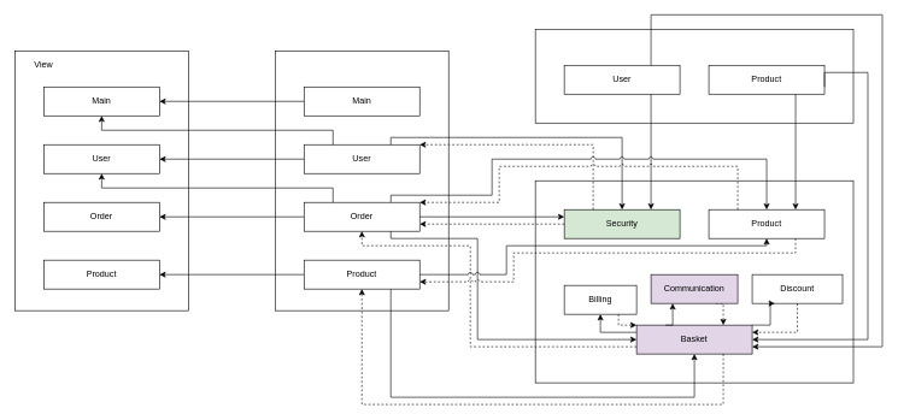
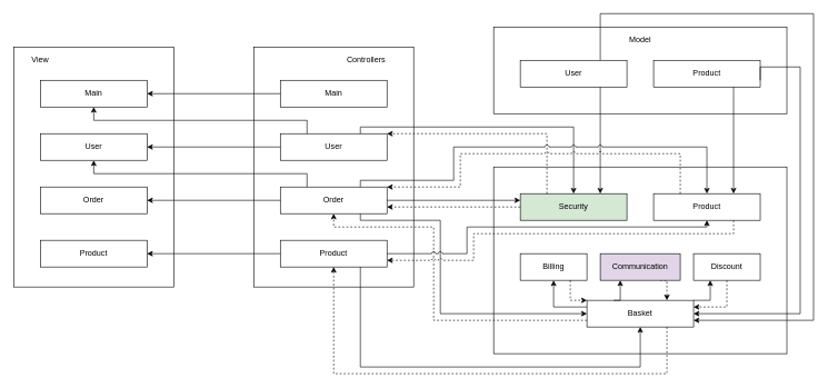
  <mxCell id="0" />
  <mxCell id="1" parent="0" />
  <mxCell id="2" value="" style="group" vertex="1" connectable="0" parent="1"><mxGeometry x="740" y="240" width="440" height="280" as="geometry" /></mxCell>
  <mxCell id="3" value="" style="group;fillColor=#ffffff;perimeterSpacing=1;shadow=0;sketch=0;glass=0;rounded=0;spacingTop=0;labelBorderColor=#000000;labelBackgroundColor=#ffffff;align=center;strokeColor=#000000;container=0;" vertex="1" connectable="0" parent="2"><mxGeometry y="10" width="440" height="280" as="geometry" /></mxCell>
  <mxCell id="4" value="Product" style="rounded=0;whiteSpace=wrap;html=1;" vertex="1" parent="2"><mxGeometry x="240" y="50" width="160" height="40" as="geometry" /></mxCell>
  <mxCell id="5" value="Security" style="rounded=0;whiteSpace=wrap;html=1;fillColor=#d5e8d4;" vertex="1" parent="2"><mxGeometry x="40" y="50" width="160" height="40" as="geometry" /></mxCell>
- <mxCell id="6" value="Basket" style="rounded=0;whiteSpace=wrap;html=1;fillColor=#e1d5e7;" vertex="1" parent="2"><mxGeometry x="140" y="210" width="160" height="40" as="geometry" /></mxCell>
+ <mxCell id="6" value="Basket" style="rounded=0;whiteSpace=wrap;html=1;" vertex="1" parent="2"><mxGeometry x="140" y="210" width="160" height="40" as="geometry" /></mxCell>
  <mxCell id="7" style="edgeStyle=orthogonalEdgeStyle;rounded=0;jumpStyle=arc;orthogonalLoop=1;jettySize=auto;html=1;exitX=0.5;exitY=1;exitDx=0;exitDy=0;entryX=1;entryY=0.25;entryDx=0;entryDy=0;dashed=1;startArrow=none;startFill=0;endArrow=classic;endFill=1;" edge="1" parent="2" source="8" target="6"><mxGeometry relative="1" as="geometry" /></mxCell>
- <mxCell id="8" value="Discount" style="rounded=0;whiteSpace=wrap;html=1;" vertex="1" parent="2"><mxGeometry x="300" y="140" width="125" height="40" as="geometry" /></mxCell>
+ <mxCell id="8" value="Discount" style="rounded=0;whiteSpace=wrap;html=1;" vertex="1" parent="2"><mxGeometry x="300" y="140" width="100" height="40" as="geometry" /></mxCell>
  <mxCell id="9" value="" style="edgeStyle=orthogonalEdgeStyle;rounded=0;jumpStyle=arc;orthogonalLoop=1;jettySize=auto;html=1;entryX=0.25;entryY=1;entryDx=0;entryDy=0;exitX=1;exitY=0;exitDx=0;exitDy=0;" edge="1" parent="2" source="6" target="8"><mxGeometry as="geometry"><mxPoint x="300" y="220" as="sourcePoint" /><Array as="points"><mxPoint x="325" y="210" /></Array></mxGeometry></mxCell>
- <mxCell id="10" value="Billing" style="rounded=0;whiteSpace=wrap;html=1;" vertex="1" parent="2"><mxGeometry x="40" y="155" width="100" height="40" as="geometry" /></mxCell>
+ <mxCell id="10" value="Billing" style="rounded=0;whiteSpace=wrap;html=1;" vertex="1" parent="2"><mxGeometry x="40" y="140" width="100" height="40" as="geometry" /></mxCell>
  <mxCell id="11" style="edgeStyle=orthogonalEdgeStyle;rounded=0;jumpStyle=arc;orthogonalLoop=1;jettySize=auto;html=1;exitX=0;exitY=0.25;exitDx=0;exitDy=0;entryX=0.5;entryY=1;entryDx=0;entryDy=0;" edge="1" parent="2" source="6" target="10"><mxGeometry as="geometry"><mxPoint x="110" y="180" as="targetPoint" /><Array as="points"><mxPoint x="90" y="220" /></Array></mxGeometry></mxCell>
  <mxCell id="12" style="edgeStyle=orthogonalEdgeStyle;rounded=0;jumpStyle=arc;orthogonalLoop=1;jettySize=auto;html=1;exitX=0.75;exitY=1;exitDx=0;exitDy=0;entryX=0.75;entryY=0;entryDx=0;entryDy=0;dashed=1;startArrow=none;startFill=0;endArrow=classic;endFill=1;" edge="1" parent="2" source="13" target="6"><mxGeometry relative="1" as="geometry" /></mxCell>
  <mxCell id="13" value="Communication" style="rounded=0;whiteSpace=wrap;html=1;fillColor=#e1d5e7;" vertex="1" parent="2"><mxGeometry x="160" y="140" width="120" height="40" as="geometry" /></mxCell>
  <mxCell id="14" value="" style="edgeStyle=orthogonalEdgeStyle;rounded=0;jumpStyle=arc;orthogonalLoop=1;jettySize=auto;html=1;entryX=0.25;entryY=1;entryDx=0;entryDy=0;exitX=0.25;exitY=0;exitDx=0;exitDy=0;" edge="1" parent="2" source="6" target="13"><mxGeometry as="geometry"><Array as="points"><mxPoint x="190" y="210" /></Array></mxGeometry></mxCell>
  <mxCell id="15" style="edgeStyle=orthogonalEdgeStyle;rounded=0;jumpStyle=arc;orthogonalLoop=1;jettySize=auto;html=1;exitX=0.75;exitY=1;exitDx=0;exitDy=0;entryX=0;entryY=0;entryDx=0;entryDy=0;dashed=1;startArrow=none;startFill=0;endArrow=classic;endFill=1;" edge="1" parent="2" source="10" target="6"><mxGeometry relative="1" as="geometry"><Array as="points"><mxPoint x="115" y="210" /></Array></mxGeometry></mxCell>
  <mxCell id="16" value="" style="group" vertex="1" connectable="0" parent="1"><mxGeometry x="380" y="70" width="240" height="360" as="geometry" /></mxCell>
  <mxCell id="17" value="" style="group;fillColor=#ffffff;perimeterSpacing=1;shadow=0;sketch=0;glass=0;rounded=0;spacingTop=0;labelBorderColor=#000000;labelBackgroundColor=#ffffff;align=center;strokeColor=#000000;container=0;" vertex="1" connectable="0" parent="16"><mxGeometry width="240" height="360" as="geometry" /></mxCell>
+ <mxCell id="18" value="&lt;div align=&quot;right&quot;&gt;Controllers&lt;/div&gt;" style="text;html=1;strokeColor=none;fillColor=none;align=right;verticalAlign=middle;whiteSpace=wrap;rounded=0;" vertex="1" parent="16"><mxGeometry x="40" y="10" width="160" height="20" as="geometry" /></mxCell>
  <mxCell id="19" value="Order" style="rounded=0;whiteSpace=wrap;html=1;" vertex="1" parent="16"><mxGeometry x="40" y="210" width="160" height="40" as="geometry" /></mxCell>
  <mxCell id="20" value="Main" style="rounded=0;whiteSpace=wrap;html=1;" vertex="1" parent="16"><mxGeometry x="40" y="50" width="160" height="40" as="geometry" /></mxCell>
  <mxCell id="21" value="User" style="rounded=0;whiteSpace=wrap;html=1;" vertex="1" parent="16"><mxGeometry x="40" y="130" width="160" height="40" as="geometry" /></mxCell>
  <mxCell id="22" value="Product" style="rounded=0;whiteSpace=wrap;html=1;" vertex="1" parent="16"><mxGeometry x="40" y="290" width="160" height="40" as="geometry" /></mxCell>
  <mxCell id="23" value="" style="group" vertex="1" connectable="0" parent="1"><mxGeometry x="20" y="70" width="240" height="360" as="geometry" /></mxCell>
  <mxCell id="24" value="" style="group;fillColor=#ffffff;perimeterSpacing=1;shadow=0;sketch=0;glass=0;rounded=0;spacingTop=0;labelBorderColor=#000000;labelBackgroundColor=#ffffff;align=center;strokeColor=#000000;container=0;" vertex="1" connectable="0" parent="23"><mxGeometry width="240" height="360" as="geometry" /></mxCell>
  <mxCell id="25" value="&lt;div align=&quot;left&quot;&gt;View&lt;/div&gt;" style="text;html=1;strokeColor=none;fillColor=none;align=left;verticalAlign=middle;whiteSpace=wrap;rounded=0;" vertex="1" parent="23"><mxGeometry x="25" y="10" width="160" height="20" as="geometry" /></mxCell>
  <mxCell id="26" value="Order" style="rounded=0;whiteSpace=wrap;html=1;" vertex="1" parent="23"><mxGeometry x="40" y="210" width="160" height="40" as="geometry" /></mxCell>
  <mxCell id="27" value="Main" style="rounded=0;whiteSpace=wrap;html=1;" vertex="1" parent="23"><mxGeometry x="40" y="50" width="160" height="40" as="geometry" /></mxCell>
  <mxCell id="28" value="User" style="rounded=0;whiteSpace=wrap;html=1;" vertex="1" parent="23"><mxGeometry x="40" y="130" width="160" height="40" as="geometry" /></mxCell>
  <mxCell id="29" value="Product" style="rounded=0;whiteSpace=wrap;html=1;" vertex="1" parent="23"><mxGeometry x="40" y="290" width="160" height="40" as="geometry" /></mxCell>
  <mxCell id="30" style="edgeStyle=orthogonalEdgeStyle;rounded=0;jumpStyle=arc;orthogonalLoop=1;jettySize=auto;html=1;exitX=0;exitY=0.5;exitDx=0;exitDy=0;entryX=1;entryY=0.5;entryDx=0;entryDy=0;" edge="1" parent="1" source="21" target="28"><mxGeometry relative="1" as="geometry" /></mxCell>
  <mxCell id="31" style="edgeStyle=orthogonalEdgeStyle;rounded=0;jumpStyle=arc;orthogonalLoop=1;jettySize=auto;html=1;exitX=0.25;exitY=0;exitDx=0;exitDy=0;entryX=0.5;entryY=1;entryDx=0;entryDy=0;" edge="1" parent="1" source="21" target="27"><mxGeometry relative="1" as="geometry"><Array as="points"><mxPoint x="460" y="180" /><mxPoint x="140" y="180" /></Array></mxGeometry></mxCell>
  <mxCell id="32" style="edgeStyle=orthogonalEdgeStyle;rounded=0;jumpStyle=arc;orthogonalLoop=1;jettySize=auto;html=1;exitX=0;exitY=0.5;exitDx=0;exitDy=0;entryX=1;entryY=0.5;entryDx=0;entryDy=0;" edge="1" parent="1" source="20" target="27"><mxGeometry relative="1" as="geometry" /></mxCell>
  <mxCell id="33" style="edgeStyle=orthogonalEdgeStyle;rounded=0;jumpStyle=arc;orthogonalLoop=1;jettySize=auto;html=1;exitX=0;exitY=0.5;exitDx=0;exitDy=0;entryX=1;entryY=0.5;entryDx=0;entryDy=0;" edge="1" parent="1" source="22" target="29"><mxGeometry relative="1" as="geometry" /></mxCell>
  <mxCell id="34" style="edgeStyle=orthogonalEdgeStyle;rounded=0;jumpStyle=arc;orthogonalLoop=1;jettySize=auto;html=1;exitX=0;exitY=0.5;exitDx=0;exitDy=0;entryX=1;entryY=0.5;entryDx=0;entryDy=0;" edge="1" parent="1" source="19" target="26"><mxGeometry relative="1" as="geometry" /></mxCell>
  <mxCell id="35" style="edgeStyle=orthogonalEdgeStyle;rounded=0;jumpStyle=arc;orthogonalLoop=1;jettySize=auto;html=1;exitX=0.75;exitY=1;exitDx=0;exitDy=0;entryX=0.5;entryY=1;entryDx=0;entryDy=0;" edge="1" parent="1" source="22" target="6"><mxGeometry relative="1" as="geometry"><Array as="points"><mxPoint x="540" y="550" /><mxPoint x="960" y="550" /></Array></mxGeometry></mxCell>
  <mxCell id="36" style="edgeStyle=orthogonalEdgeStyle;rounded=0;jumpStyle=arc;orthogonalLoop=1;jettySize=auto;html=1;exitX=1;exitY=0.5;exitDx=0;exitDy=0;" edge="1" parent="1" source="19"><mxGeometry relative="1" as="geometry"><mxPoint x="580" y="290" as="sourcePoint" /><mxPoint x="780" y="300" as="targetPoint" /><Array as="points"><mxPoint x="720" y="300" /><mxPoint x="720" y="300" /></Array></mxGeometry></mxCell>
  <mxCell id="37" style="edgeStyle=orthogonalEdgeStyle;rounded=0;jumpStyle=arc;orthogonalLoop=1;jettySize=auto;html=1;exitX=0.75;exitY=1;exitDx=0;exitDy=0;entryX=0;entryY=0.5;entryDx=0;entryDy=0;" edge="1" parent="1" source="19" target="6"><mxGeometry relative="1" as="geometry"><Array as="points"><mxPoint x="540" y="330" /><mxPoint x="660" y="330" /><mxPoint x="660" y="470" /></Array></mxGeometry></mxCell>
  <mxCell id="38" style="edgeStyle=orthogonalEdgeStyle;rounded=0;jumpStyle=arc;orthogonalLoop=1;jettySize=auto;html=1;exitX=0;exitY=0.5;exitDx=0;exitDy=0;startArrow=none;startFill=0;endArrow=classic;endFill=1;dashed=1;" edge="1" parent="1" source="5"><mxGeometry relative="1" as="geometry"><mxPoint x="580" y="310" as="targetPoint" /></mxGeometry></mxCell>
  <mxCell id="39" style="edgeStyle=orthogonalEdgeStyle;rounded=0;jumpStyle=arc;orthogonalLoop=1;jettySize=auto;html=1;exitX=0;exitY=0.75;exitDx=0;exitDy=0;entryX=0.5;entryY=1;entryDx=0;entryDy=0;dashed=1;startArrow=none;startFill=0;endArrow=classic;endFill=1;" edge="1" parent="1" source="6" target="19"><mxGeometry relative="1" as="geometry"><Array as="points"><mxPoint x="650" y="480" /><mxPoint x="650" y="340" /><mxPoint x="500" y="340" /></Array></mxGeometry></mxCell>
  <mxCell id="40" style="edgeStyle=orthogonalEdgeStyle;rounded=0;jumpStyle=arc;orthogonalLoop=1;jettySize=auto;html=1;exitX=0.25;exitY=0;exitDx=0;exitDy=0;entryX=0.5;entryY=1;entryDx=0;entryDy=0;startArrow=none;startFill=0;endArrow=classic;endFill=1;" edge="1" parent="1" source="19" target="28"><mxGeometry relative="1" as="geometry" /></mxCell>
  <mxCell id="41" style="edgeStyle=orthogonalEdgeStyle;rounded=0;jumpStyle=arc;orthogonalLoop=1;jettySize=auto;html=1;exitX=0.75;exitY=1;exitDx=0;exitDy=0;dashed=1;startArrow=none;startFill=0;endArrow=classic;endFill=1;entryX=0.5;entryY=1;entryDx=0;entryDy=0;" edge="1" parent="1" source="6" target="22"><mxGeometry relative="1" as="geometry"><mxPoint x="730" y="600" as="targetPoint" /><Array as="points"><mxPoint x="1000" y="560" /><mxPoint x="500" y="560" /></Array></mxGeometry></mxCell>
  <mxCell id="42" value="" style="group" vertex="1" connectable="0" parent="1"><mxGeometry x="740" y="40" width="440" height="130" as="geometry" /></mxCell>
  <mxCell id="43" value="" style="group;fillColor=#ffffff;perimeterSpacing=1;shadow=0;sketch=0;glass=0;rounded=0;spacingTop=0;labelBorderColor=#000000;labelBackgroundColor=#ffffff;align=center;strokeColor=#000000;container=0;" vertex="1" connectable="0" parent="42"><mxGeometry width="440" height="130" as="geometry" /></mxCell>
+ <mxCell id="44" value="Model" style="text;html=1;strokeColor=none;fillColor=none;align=center;verticalAlign=middle;whiteSpace=wrap;rounded=0;" vertex="1" parent="42"><mxGeometry x="40" y="10" width="360" height="20" as="geometry" /></mxCell>
  <mxCell id="45" value="User" style="rounded=0;whiteSpace=wrap;html=1;" vertex="1" parent="42"><mxGeometry x="40" y="50" width="160" height="40" as="geometry" /></mxCell>
  <mxCell id="46" value="Product" style="rounded=0;whiteSpace=wrap;html=1;" vertex="1" parent="42"><mxGeometry x="240" y="50" width="160" height="40" as="geometry" /></mxCell>
  <mxCell id="47" style="edgeStyle=orthogonalEdgeStyle;rounded=0;jumpStyle=arc;orthogonalLoop=1;jettySize=auto;html=1;exitX=0.25;exitY=0;exitDx=0;exitDy=0;entryX=1;entryY=0;entryDx=0;entryDy=0;dashed=1;startArrow=none;startFill=0;endArrow=classic;endFill=1;" edge="1" parent="1" source="5" target="21"><mxGeometry relative="1" as="geometry"><Array as="points"><mxPoint x="820" y="200" /></Array></mxGeometry></mxCell>
  <mxCell id="48" style="edgeStyle=orthogonalEdgeStyle;rounded=0;jumpStyle=arc;orthogonalLoop=1;jettySize=auto;html=1;entryX=0.5;entryY=0;entryDx=0;entryDy=0;exitX=0.75;exitY=0;exitDx=0;exitDy=0;" edge="1" parent="1" source="21" target="5"><mxGeometry relative="1" as="geometry"><Array as="points"><mxPoint x="540" y="190" /><mxPoint x="860" y="190" /></Array></mxGeometry></mxCell>
  <mxCell id="49" style="edgeStyle=orthogonalEdgeStyle;rounded=0;jumpStyle=arc;orthogonalLoop=1;jettySize=auto;html=1;exitX=1;exitY=0.5;exitDx=0;exitDy=0;entryX=0.5;entryY=1;entryDx=0;entryDy=0;" edge="1" parent="1" source="22" target="4"><mxGeometry relative="1" as="geometry"><Array as="points"><mxPoint x="700" y="380" /><mxPoint x="700" y="340" /><mxPoint x="1060" y="340" /></Array></mxGeometry></mxCell>
  <mxCell id="50" style="edgeStyle=orthogonalEdgeStyle;rounded=0;jumpStyle=arc;orthogonalLoop=1;jettySize=auto;html=1;exitX=0.75;exitY=1;exitDx=0;exitDy=0;entryX=1;entryY=0.75;entryDx=0;entryDy=0;startArrow=none;startFill=0;endArrow=classic;endFill=1;dashed=1;" edge="1" parent="1" source="4" target="22"><mxGeometry relative="1" as="geometry"><Array as="points"><mxPoint x="1100" y="350" /><mxPoint x="710" y="350" /><mxPoint x="710" y="390" /></Array></mxGeometry></mxCell>
  <mxCell id="51" style="edgeStyle=orthogonalEdgeStyle;rounded=0;jumpStyle=arc;orthogonalLoop=1;jettySize=auto;html=1;exitX=0.75;exitY=1;exitDx=0;exitDy=0;entryX=0.75;entryY=0;entryDx=0;entryDy=0;startArrow=none;startFill=0;endArrow=classic;endFill=1;" edge="1" parent="1" source="45" target="5"><mxGeometry relative="1" as="geometry" /></mxCell>
  <mxCell id="52" style="edgeStyle=orthogonalEdgeStyle;rounded=0;jumpStyle=arc;orthogonalLoop=1;jettySize=auto;html=1;exitX=0.25;exitY=0;exitDx=0;exitDy=0;entryX=1;entryY=0;entryDx=0;entryDy=0;dashed=1;startArrow=none;startFill=0;endArrow=classic;endFill=1;" edge="1" parent="1" source="4" target="19"><mxGeometry relative="1" as="geometry"><Array as="points"><mxPoint x="1020" y="230" /><mxPoint x="690" y="230" /><mxPoint x="690" y="280" /></Array></mxGeometry></mxCell>
  <mxCell id="53" style="edgeStyle=orthogonalEdgeStyle;rounded=0;jumpStyle=arc;orthogonalLoop=1;jettySize=auto;html=1;exitX=0.75;exitY=0;exitDx=0;exitDy=0;entryX=0.5;entryY=0;entryDx=0;entryDy=0;" edge="1" parent="1" source="19" target="4"><mxGeometry relative="1" as="geometry"><Array as="points"><mxPoint x="540" y="270" /><mxPoint x="680" y="270" /><mxPoint x="680" y="220" /><mxPoint x="1060" y="220" /></Array></mxGeometry></mxCell>
  <mxCell id="54" style="edgeStyle=orthogonalEdgeStyle;rounded=0;jumpStyle=arc;orthogonalLoop=1;jettySize=auto;html=1;exitX=0.75;exitY=0;exitDx=0;exitDy=0;startArrow=none;startFill=0;endArrow=classic;endFill=1;entryX=1;entryY=0.75;entryDx=0;entryDy=0;" edge="1" parent="1" source="45" target="6"><mxGeometry relative="1" as="geometry"><mxPoint x="1230" y="530" as="targetPoint" /><Array as="points"><mxPoint x="900" y="20" /><mxPoint x="1220" y="20" /><mxPoint x="1220" y="480" /></Array></mxGeometry></mxCell>
  <mxCell id="55" style="edgeStyle=orthogonalEdgeStyle;rounded=0;jumpStyle=arc;orthogonalLoop=1;jettySize=auto;html=1;exitX=0.75;exitY=1;exitDx=0;exitDy=0;entryX=0.75;entryY=0;entryDx=0;entryDy=0;startArrow=none;startFill=0;endArrow=classic;endFill=1;" edge="1" parent="1" source="46" target="4"><mxGeometry relative="1" as="geometry" /></mxCell>
  <mxCell id="56" style="edgeStyle=orthogonalEdgeStyle;rounded=0;jumpStyle=arc;orthogonalLoop=1;jettySize=auto;html=1;exitX=1;exitY=0.75;exitDx=0;exitDy=0;startArrow=none;startFill=0;endArrow=classic;endFill=1;entryX=1;entryY=0.5;entryDx=0;entryDy=0;" edge="1" parent="1" source="46" target="6"><mxGeometry relative="1" as="geometry"><mxPoint x="1210" y="430" as="targetPoint" /><Array as="points"><mxPoint x="1140" y="100" /><mxPoint x="1200" y="100" /><mxPoint x="1200" y="470" /></Array></mxGeometry></mxCell>
